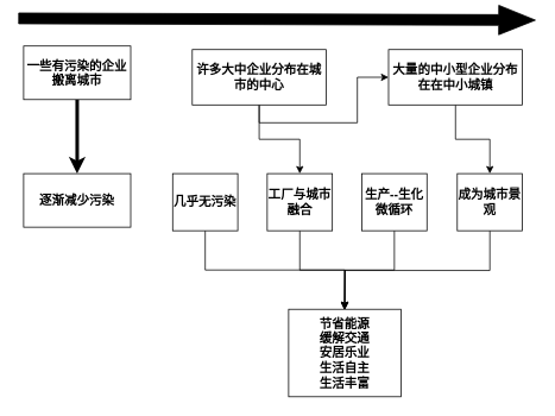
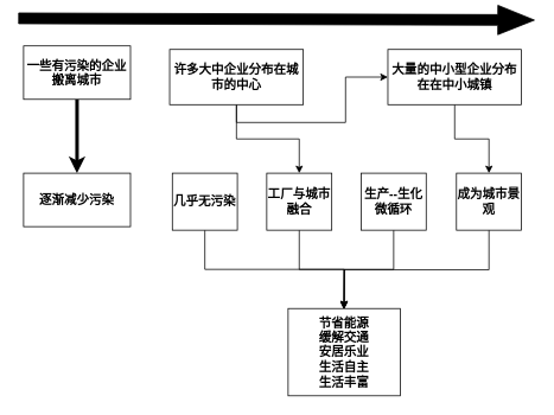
  <mxCell id="0" />
  <mxCell id="1" parent="0" />
  <mxCell id="2" style="rounded=0;orthogonalLoop=1;jettySize=auto;html=1;exitX=0.5;exitY=1;exitDx=0;exitDy=0;fontSize=14;entryX=0.5;entryY=0;entryDx=0;entryDy=0;strokeWidth=4;" edge="1" parent="1" source="3" target="4"><mxGeometry relative="1" as="geometry"><mxPoint x="94" y="194" as="targetPoint" /></mxGeometry></mxCell>
  <mxCell id="3" value="&lt;b&gt;&lt;font style=&quot;font-size: 14px;&quot;&gt;一些有污染的企业搬离城市&lt;/font&gt;&lt;/b&gt;" style="rounded=0;whiteSpace=wrap;html=1;" vertex="1" parent="1"><mxGeometry x="26" y="51" width="120" height="60" as="geometry" /></mxCell>
  <mxCell id="4" value="&lt;span style=&quot;font-size: 14px;&quot;&gt;&lt;b&gt;逐渐减少污染&lt;/b&gt;&lt;/span&gt;" style="rounded=0;whiteSpace=wrap;html=1;" vertex="1" parent="1"><mxGeometry x="26" y="194" width="120" height="60" as="geometry" /></mxCell>
  <mxCell id="5" style="edgeStyle=orthogonalEdgeStyle;rounded=0;orthogonalLoop=1;jettySize=auto;html=1;exitX=0.5;exitY=1;exitDx=0;exitDy=0;fontSize=14;strokeWidth=1;" edge="1" parent="1" source="7" target="9"><mxGeometry relative="1" as="geometry"><mxPoint x="265" y="170.2" as="targetPoint" /></mxGeometry></mxCell>
  <mxCell id="6" style="edgeStyle=orthogonalEdgeStyle;rounded=0;orthogonalLoop=1;jettySize=auto;html=1;exitX=0.5;exitY=1;exitDx=0;exitDy=0;entryX=0.5;entryY=0;entryDx=0;entryDy=0;fontSize=14;strokeWidth=1;" edge="1" parent="1" source="7" target="13"><mxGeometry relative="1" as="geometry" /></mxCell>
- <mxCell id="7" value="&lt;b&gt;&lt;font style=&quot;font-size: 14px;&quot;&gt;许多大中企业分布在城市的中心&lt;/font&gt;&lt;/b&gt;" style="rounded=0;whiteSpace=wrap;html=1;" vertex="1" parent="1"><mxGeometry x="215" y="55" width="150" height="62" as="geometry" /></mxCell>
+ <mxCell id="7" value="&lt;b&gt;&lt;font style=&quot;font-size: 14px;&quot;&gt;许多大中企业分布在城市的中心&lt;/font&gt;&lt;/b&gt;" style="rounded=0;whiteSpace=wrap;html=1;" vertex="1" parent="1"><mxGeometry x="190" y="55" width="150" height="62" as="geometry" /></mxCell>
  <mxCell id="8" style="edgeStyle=orthogonalEdgeStyle;rounded=0;orthogonalLoop=1;jettySize=auto;html=1;exitX=0.5;exitY=1;exitDx=0;exitDy=0;fontSize=14;strokeWidth=1;" edge="1" parent="1" source="9" target="17"><mxGeometry relative="1" as="geometry" /></mxCell>
  <mxCell id="9" value="&lt;b&gt;&lt;font style=&quot;font-size: 14px;&quot;&gt;大量的中小型企业分布在在中小城镇&lt;/font&gt;&lt;/b&gt;" style="rounded=0;whiteSpace=wrap;html=1;" vertex="1" parent="1"><mxGeometry x="435" y="55" width="150" height="62" as="geometry" /></mxCell>
  <mxCell id="10" style="edgeStyle=orthogonalEdgeStyle;rounded=0;orthogonalLoop=1;jettySize=auto;html=1;exitX=0.5;exitY=1;exitDx=0;exitDy=0;fontSize=14;strokeWidth=1;" edge="1" parent="1" source="11" target="18"><mxGeometry relative="1" as="geometry" /></mxCell>
  <mxCell id="11" value="&lt;b&gt;&lt;font style=&quot;font-size: 14px;&quot;&gt;几乎无污染&lt;/font&gt;&lt;/b&gt;" style="rounded=0;whiteSpace=wrap;html=1;" vertex="1" parent="1"><mxGeometry x="193" y="194" width="73" height="64" as="geometry" /></mxCell>
  <mxCell id="12" style="edgeStyle=orthogonalEdgeStyle;rounded=0;orthogonalLoop=1;jettySize=auto;html=1;exitX=0.5;exitY=1;exitDx=0;exitDy=0;fontSize=14;strokeWidth=1;" edge="1" parent="1" source="13"><mxGeometry relative="1" as="geometry"><mxPoint x="385.6" y="346.2" as="targetPoint" /></mxGeometry></mxCell>
  <mxCell id="13" value="&lt;b&gt;&lt;font style=&quot;font-size: 14px;&quot;&gt;工厂与城市融合&lt;/font&gt;&lt;/b&gt;" style="rounded=0;whiteSpace=wrap;html=1;" vertex="1" parent="1"><mxGeometry x="299" y="194" width="73" height="64" as="geometry" /></mxCell>
  <mxCell id="14" style="edgeStyle=orthogonalEdgeStyle;rounded=0;orthogonalLoop=1;jettySize=auto;html=1;exitX=0.5;exitY=1;exitDx=0;exitDy=0;entryX=0.5;entryY=0;entryDx=0;entryDy=0;fontSize=14;strokeWidth=1;" edge="1" parent="1" source="15" target="18"><mxGeometry relative="1" as="geometry" /></mxCell>
  <mxCell id="15" value="&lt;b&gt;&lt;font style=&quot;font-size: 14px;&quot;&gt;生产--生化微循环&lt;/font&gt;&lt;/b&gt;" style="rounded=0;whiteSpace=wrap;html=1;" vertex="1" parent="1"><mxGeometry x="405" y="194" width="73" height="64" as="geometry" /></mxCell>
  <mxCell id="16" style="edgeStyle=orthogonalEdgeStyle;rounded=0;orthogonalLoop=1;jettySize=auto;html=1;exitX=0.5;exitY=1;exitDx=0;exitDy=0;fontSize=14;strokeWidth=1;" edge="1" parent="1" source="17"><mxGeometry relative="1" as="geometry"><mxPoint x="385.6" y="347" as="targetPoint" /></mxGeometry></mxCell>
  <mxCell id="17" value="&lt;b&gt;&lt;font style=&quot;font-size: 14px;&quot;&gt;成为城市景观&lt;/font&gt;&lt;/b&gt;" style="rounded=0;whiteSpace=wrap;html=1;" vertex="1" parent="1"><mxGeometry x="512" y="194" width="73" height="64" as="geometry" /></mxCell>
  <mxCell id="18" value="&lt;span style=&quot;font-size: 14px;&quot;&gt;&lt;b&gt;节省能源&lt;br&gt;缓解交通&lt;br&gt;安居乐业&lt;br&gt;生活自主&lt;br&gt;生活丰富&lt;br&gt;&lt;/b&gt;&lt;/span&gt;" style="rounded=0;whiteSpace=wrap;html=1;" vertex="1" parent="1"><mxGeometry x="323" y="346" width="126" height="98" as="geometry" /></mxCell>
  <mxCell id="19" value="" style="shape=flexArrow;endArrow=classic;html=1;rounded=0;fontSize=14;strokeWidth=1;strokeColor=#000000;fillColor=#000000;width=12;endSize=13.34;" edge="1" parent="1"><mxGeometry width="50" height="50" relative="1" as="geometry"><mxPoint x="20" y="20" as="sourcePoint" /><mxPoint x="600" y="22" as="targetPoint" /></mxGeometry></mxCell>
